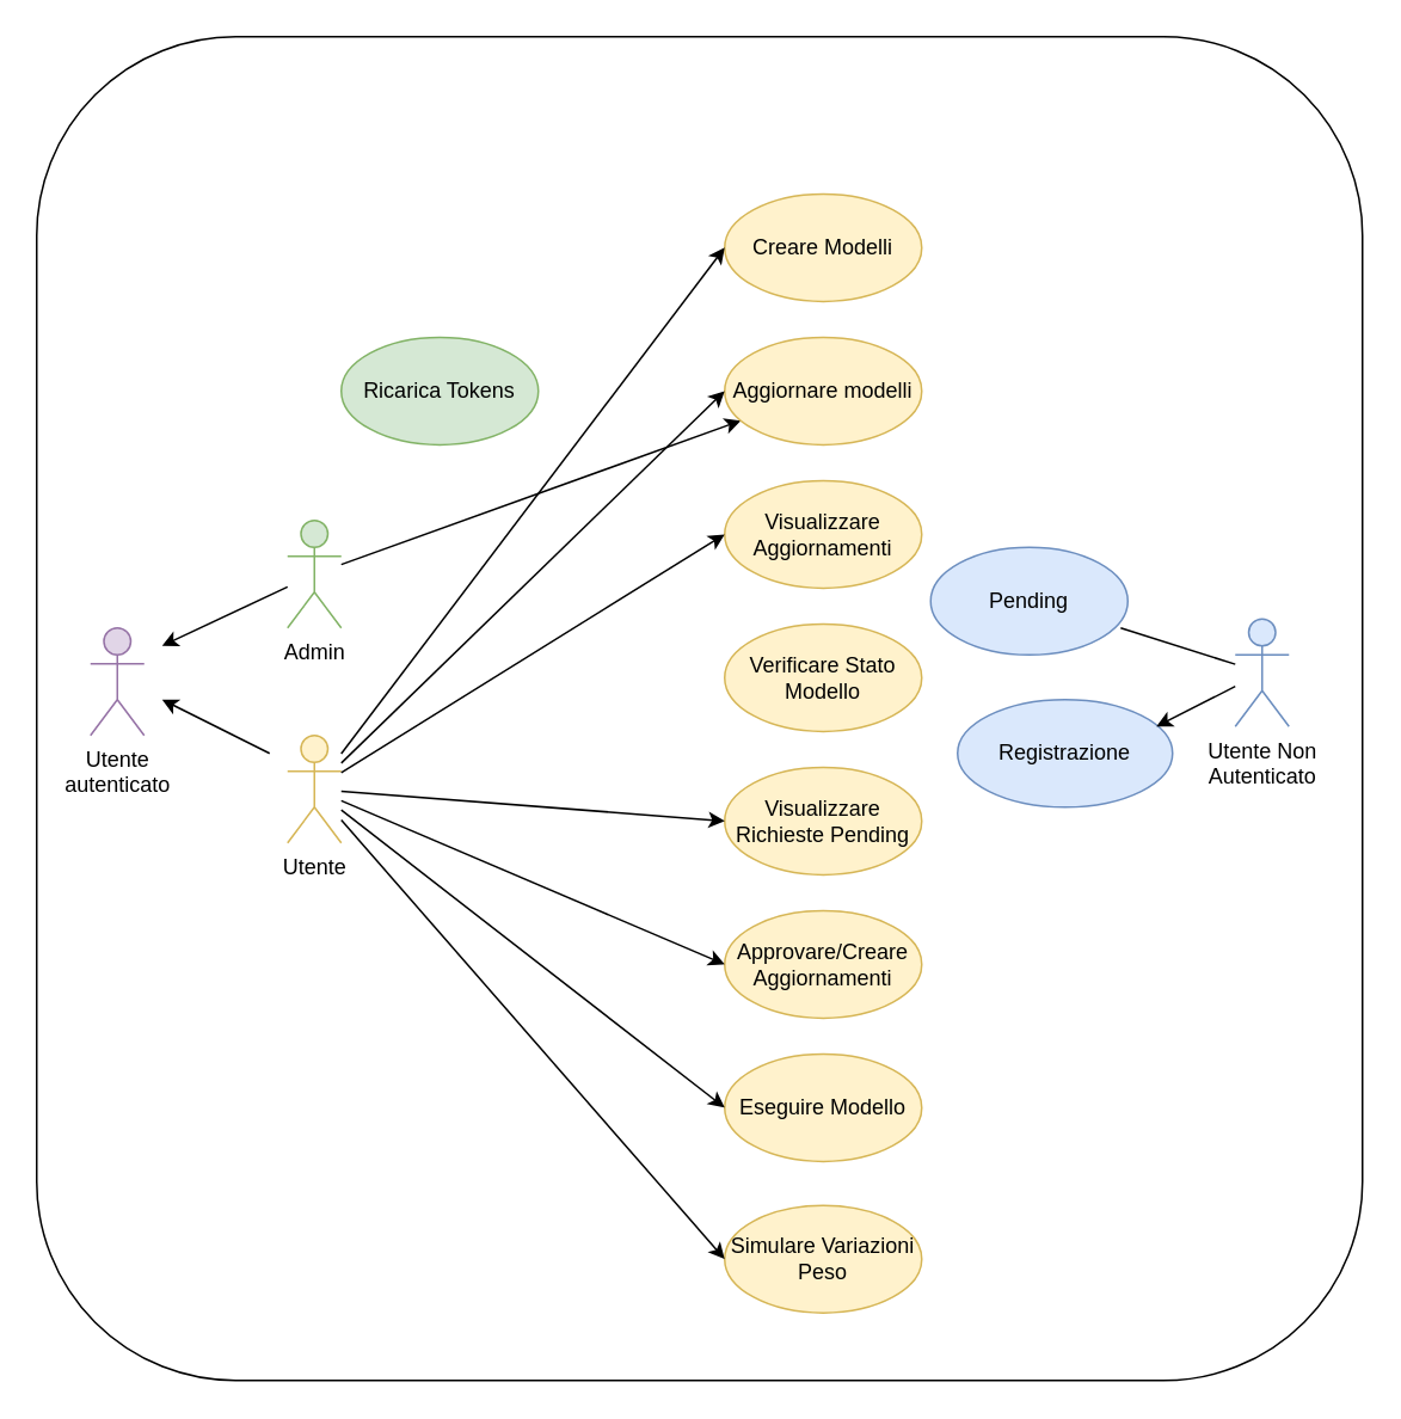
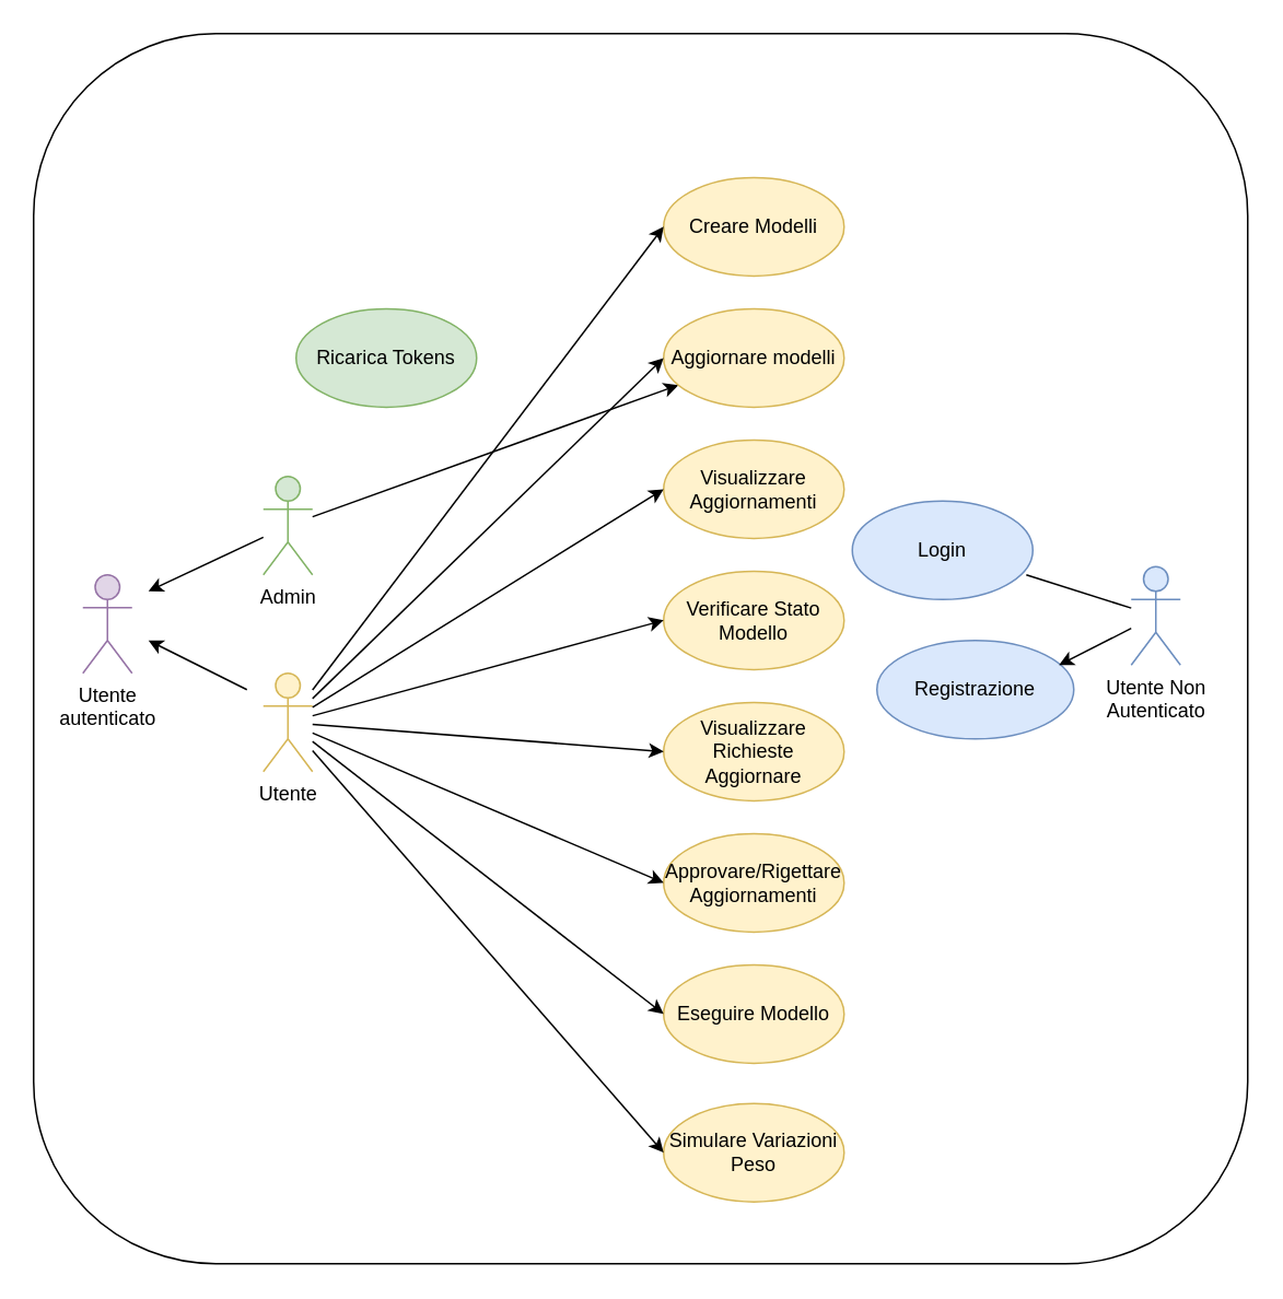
  <mxCell id="0" />
  <mxCell id="1" parent="0" />
  <mxCell id="2" value="" style="rounded=1;whiteSpace=wrap;html=1;" vertex="1" parent="1"><mxGeometry x="20" y="20" width="740" height="750" as="geometry" /></mxCell>
  <mxCell id="3" value="Utente&lt;br&gt;autenticato" style="shape=umlActor;verticalLabelPosition=bottom;verticalAlign=top;html=1;outlineConnect=0;fillColor=#e1d5e7;strokeColor=#9673a6;" parent="1" vertex="1"><mxGeometry x="50" y="350" width="30" height="60" as="geometry" /></mxCell>
  <mxCell id="4" value="Admin" style="shape=umlActor;verticalLabelPosition=bottom;verticalAlign=top;html=1;outlineConnect=0;fillColor=#d5e8d4;strokeColor=#82b366;" parent="1" vertex="1"><mxGeometry x="160" y="290" width="30" height="60" as="geometry" /></mxCell>
  <mxCell id="5" value="Utente" style="shape=umlActor;verticalLabelPosition=bottom;verticalAlign=top;html=1;outlineConnect=0;fillColor=#fff2cc;strokeColor=#d6b656;" parent="1" vertex="1"><mxGeometry x="160" y="410" width="30" height="60" as="geometry" /></mxCell>
  <mxCell id="6" value="" style="endArrow=classic;html=1;rounded=0;" parent="1" source="4" edge="1"><mxGeometry width="50" height="50" relative="1" as="geometry"><mxPoint x="130" y="330" as="sourcePoint" /><mxPoint x="90" y="360" as="targetPoint" /></mxGeometry></mxCell>
  <mxCell id="7" value="" style="endArrow=classic;html=1;rounded=0;" parent="1" edge="1"><mxGeometry width="50" height="50" relative="1" as="geometry"><mxPoint x="150" y="420" as="sourcePoint" /><mxPoint x="90" y="390" as="targetPoint" /></mxGeometry></mxCell>
- <mxCell id="8" value="Pending" style="ellipse;whiteSpace=wrap;html=1;fillColor=#dae8fc;strokeColor=#6c8ebf;" parent="1" vertex="1"><mxGeometry x="519" y="305" width="110" height="60" as="geometry" /></mxCell>
+ <mxCell id="8" value="Login" style="ellipse;whiteSpace=wrap;html=1;fillColor=#dae8fc;strokeColor=#6c8ebf;" parent="1" vertex="1"><mxGeometry x="519" y="305" width="110" height="60" as="geometry" /></mxCell>
  <mxCell id="9" value="Utente Non &lt;br&gt;Autenticato" style="shape=umlActor;verticalLabelPosition=bottom;verticalAlign=top;html=1;outlineConnect=0;fillColor=#dae8fc;strokeColor=#6c8ebf;" parent="1" vertex="1"><mxGeometry x="689" y="345" width="30" height="60" as="geometry" /></mxCell>
  <mxCell id="10" value="Registrazione" style="ellipse;whiteSpace=wrap;html=1;fillColor=#dae8fc;strokeColor=#6c8ebf;" parent="1" vertex="1"><mxGeometry x="534" y="390" width="120" height="60" as="geometry" /></mxCell>
- <mxCell id="11" value="Ricarica Tokens" style="ellipse;whiteSpace=wrap;html=1;fillColor=#d5e8d4;strokeColor=#82b366;" parent="1" vertex="1"><mxGeometry x="190" y="187.75" width="110" height="60" as="geometry" /></mxCell>
+ <mxCell id="11" value="Ricarica Tokens" style="ellipse;whiteSpace=wrap;html=1;fillColor=#d5e8d4;strokeColor=#82b366;" parent="1" vertex="1"><mxGeometry x="180" y="187.75" width="110" height="60" as="geometry" /></mxCell>
  <mxCell id="12" value="" style="endArrow=classic;html=1;rounded=0;" parent="1" source="4" target="18" edge="1"><mxGeometry width="50" height="50" relative="1" as="geometry"><mxPoint x="210" y="290" as="sourcePoint" /><mxPoint x="260" y="240" as="targetPoint" /></mxGeometry></mxCell>
  <mxCell id="13" value="" style="endArrow=none;html=1;rounded=0;entryX=0.964;entryY=0.75;entryDx=0;entryDy=0;entryPerimeter=0;" parent="1" source="9" target="8" edge="1"><mxGeometry width="50" height="50" relative="1" as="geometry"><mxPoint x="619" y="375" as="sourcePoint" /><mxPoint x="379" y="225" as="targetPoint" /></mxGeometry></mxCell>
  <mxCell id="14" value="" style="endArrow=classic;html=1;rounded=0;entryX=0.925;entryY=0.25;entryDx=0;entryDy=0;entryPerimeter=0;" parent="1" source="9" target="10" edge="1"><mxGeometry width="50" height="50" relative="1" as="geometry"><mxPoint x="329" y="275" as="sourcePoint" /><mxPoint x="379" y="225" as="targetPoint" /></mxGeometry></mxCell>
  <mxCell id="15" value="Eseguire Modello" style="ellipse;whiteSpace=wrap;html=1;fillColor=#fff2cc;strokeColor=#d6b656;" parent="1" vertex="1"><mxGeometry x="404" y="587.75" width="110" height="60" as="geometry" /></mxCell>
- <mxCell id="16" value="Approvare/Creare&lt;br&gt;Aggiornamenti" style="ellipse;whiteSpace=wrap;html=1;fillColor=#fff2cc;strokeColor=#d6b656;" parent="1" vertex="1"><mxGeometry x="404" y="507.75" width="110" height="60" as="geometry" /></mxCell>
+ <mxCell id="16" value="Approvare/Rigettare&lt;br&gt;Aggiornamenti" style="ellipse;whiteSpace=wrap;html=1;fillColor=#fff2cc;strokeColor=#d6b656;" parent="1" vertex="1"><mxGeometry x="404" y="507.75" width="110" height="60" as="geometry" /></mxCell>
  <mxCell id="17" value="Creare Modelli" style="ellipse;whiteSpace=wrap;html=1;fillColor=#fff2cc;strokeColor=#d6b656;" parent="1" vertex="1"><mxGeometry x="404" y="107.75" width="110" height="60" as="geometry" /></mxCell>
  <mxCell id="18" value="Aggiornare modelli" style="ellipse;whiteSpace=wrap;html=1;fillColor=#fff2cc;strokeColor=#d6b656;" parent="1" vertex="1"><mxGeometry x="404" y="187.75" width="110" height="60" as="geometry" /></mxCell>
  <mxCell id="19" value="Visualizzare Aggiornamenti" style="ellipse;whiteSpace=wrap;html=1;fillColor=#fff2cc;strokeColor=#d6b656;" parent="1" vertex="1"><mxGeometry x="404" y="267.75" width="110" height="60" as="geometry" /></mxCell>
  <mxCell id="20" value="Verificare Stato Modello" style="ellipse;whiteSpace=wrap;html=1;fillColor=#fff2cc;strokeColor=#d6b656;" parent="1" vertex="1"><mxGeometry x="404" y="347.75" width="110" height="60" as="geometry" /></mxCell>
- <mxCell id="21" value="Visualizzare Richieste Pending" style="ellipse;whiteSpace=wrap;html=1;fillColor=#fff2cc;strokeColor=#d6b656;" parent="1" vertex="1"><mxGeometry x="404" y="427.75" width="110" height="60" as="geometry" /></mxCell>
+ <mxCell id="21" value="Visualizzare Richieste Aggiornare" style="ellipse;whiteSpace=wrap;html=1;fillColor=#fff2cc;strokeColor=#d6b656;" parent="1" vertex="1"><mxGeometry x="404" y="427.75" width="110" height="60" as="geometry" /></mxCell>
  <mxCell id="22" value="" style="endArrow=classic;html=1;rounded=0;entryX=0;entryY=0.5;entryDx=0;entryDy=0;" parent="1" source="5" target="17" edge="1"><mxGeometry width="50" height="50" relative="1" as="geometry"><mxPoint x="290" y="440" as="sourcePoint" /><mxPoint x="340" y="390" as="targetPoint" /></mxGeometry></mxCell>
  <mxCell id="23" value="" style="endArrow=classic;html=1;rounded=0;entryX=0;entryY=0.5;entryDx=0;entryDy=0;" parent="1" source="5" target="18" edge="1"><mxGeometry width="50" height="50" relative="1" as="geometry"><mxPoint x="200" y="434" as="sourcePoint" /><mxPoint x="414" y="200" as="targetPoint" /></mxGeometry></mxCell>
  <mxCell id="24" value="" style="endArrow=classic;html=1;rounded=0;entryX=0;entryY=0.5;entryDx=0;entryDy=0;" parent="1" source="5" target="19" edge="1"><mxGeometry width="50" height="50" relative="1" as="geometry"><mxPoint x="210" y="444" as="sourcePoint" /><mxPoint x="424" y="210" as="targetPoint" /></mxGeometry></mxCell>
+ <mxCell id="25" value="" style="endArrow=classic;html=1;rounded=0;entryX=0;entryY=0.5;entryDx=0;entryDy=0;" parent="1" source="5" target="20" edge="1"><mxGeometry width="50" height="50" relative="1" as="geometry"><mxPoint x="220" y="454" as="sourcePoint" /><mxPoint x="434" y="220" as="targetPoint" /></mxGeometry></mxCell>
  <mxCell id="26" value="" style="endArrow=classic;html=1;rounded=0;entryX=0;entryY=0.5;entryDx=0;entryDy=0;" parent="1" source="5" target="21" edge="1"><mxGeometry width="50" height="50" relative="1" as="geometry"><mxPoint x="230" y="464" as="sourcePoint" /><mxPoint x="444" y="230" as="targetPoint" /></mxGeometry></mxCell>
  <mxCell id="27" value="" style="endArrow=classic;html=1;rounded=0;entryX=0;entryY=0.5;entryDx=0;entryDy=0;" parent="1" source="5" target="16" edge="1"><mxGeometry width="50" height="50" relative="1" as="geometry"><mxPoint x="240" y="474" as="sourcePoint" /><mxPoint x="454" y="240" as="targetPoint" /></mxGeometry></mxCell>
  <mxCell id="28" value="" style="endArrow=classic;html=1;rounded=0;entryX=0;entryY=0.5;entryDx=0;entryDy=0;" parent="1" source="5" target="15" edge="1"><mxGeometry width="50" height="50" relative="1" as="geometry"><mxPoint x="250" y="484" as="sourcePoint" /><mxPoint x="464" y="250" as="targetPoint" /></mxGeometry></mxCell>
  <mxCell id="29" value="Simulare Variazioni&lt;br&gt;Peso" style="ellipse;whiteSpace=wrap;html=1;fillColor=#fff2cc;strokeColor=#d6b656;" vertex="1" parent="1"><mxGeometry x="404" y="672.25" width="110" height="60" as="geometry" /></mxCell>
  <mxCell id="30" value="" style="endArrow=classic;html=1;rounded=0;entryX=0;entryY=0.5;entryDx=0;entryDy=0;" edge="1" parent="1" source="5" target="29"><mxGeometry width="50" height="50" relative="1" as="geometry"><mxPoint x="230" y="610" as="sourcePoint" /><mxPoint x="280" y="560" as="targetPoint" /></mxGeometry></mxCell>
